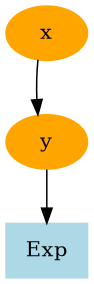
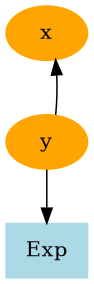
  digraph {
    node [color=orange style=filled]
    n1 [label=x]
    n2 [label=y]
    n3 [color=lightblue label=Exp shape=box]
-   n1 -> n2
+   n2 -> n1
    n2 -> n3
  }
